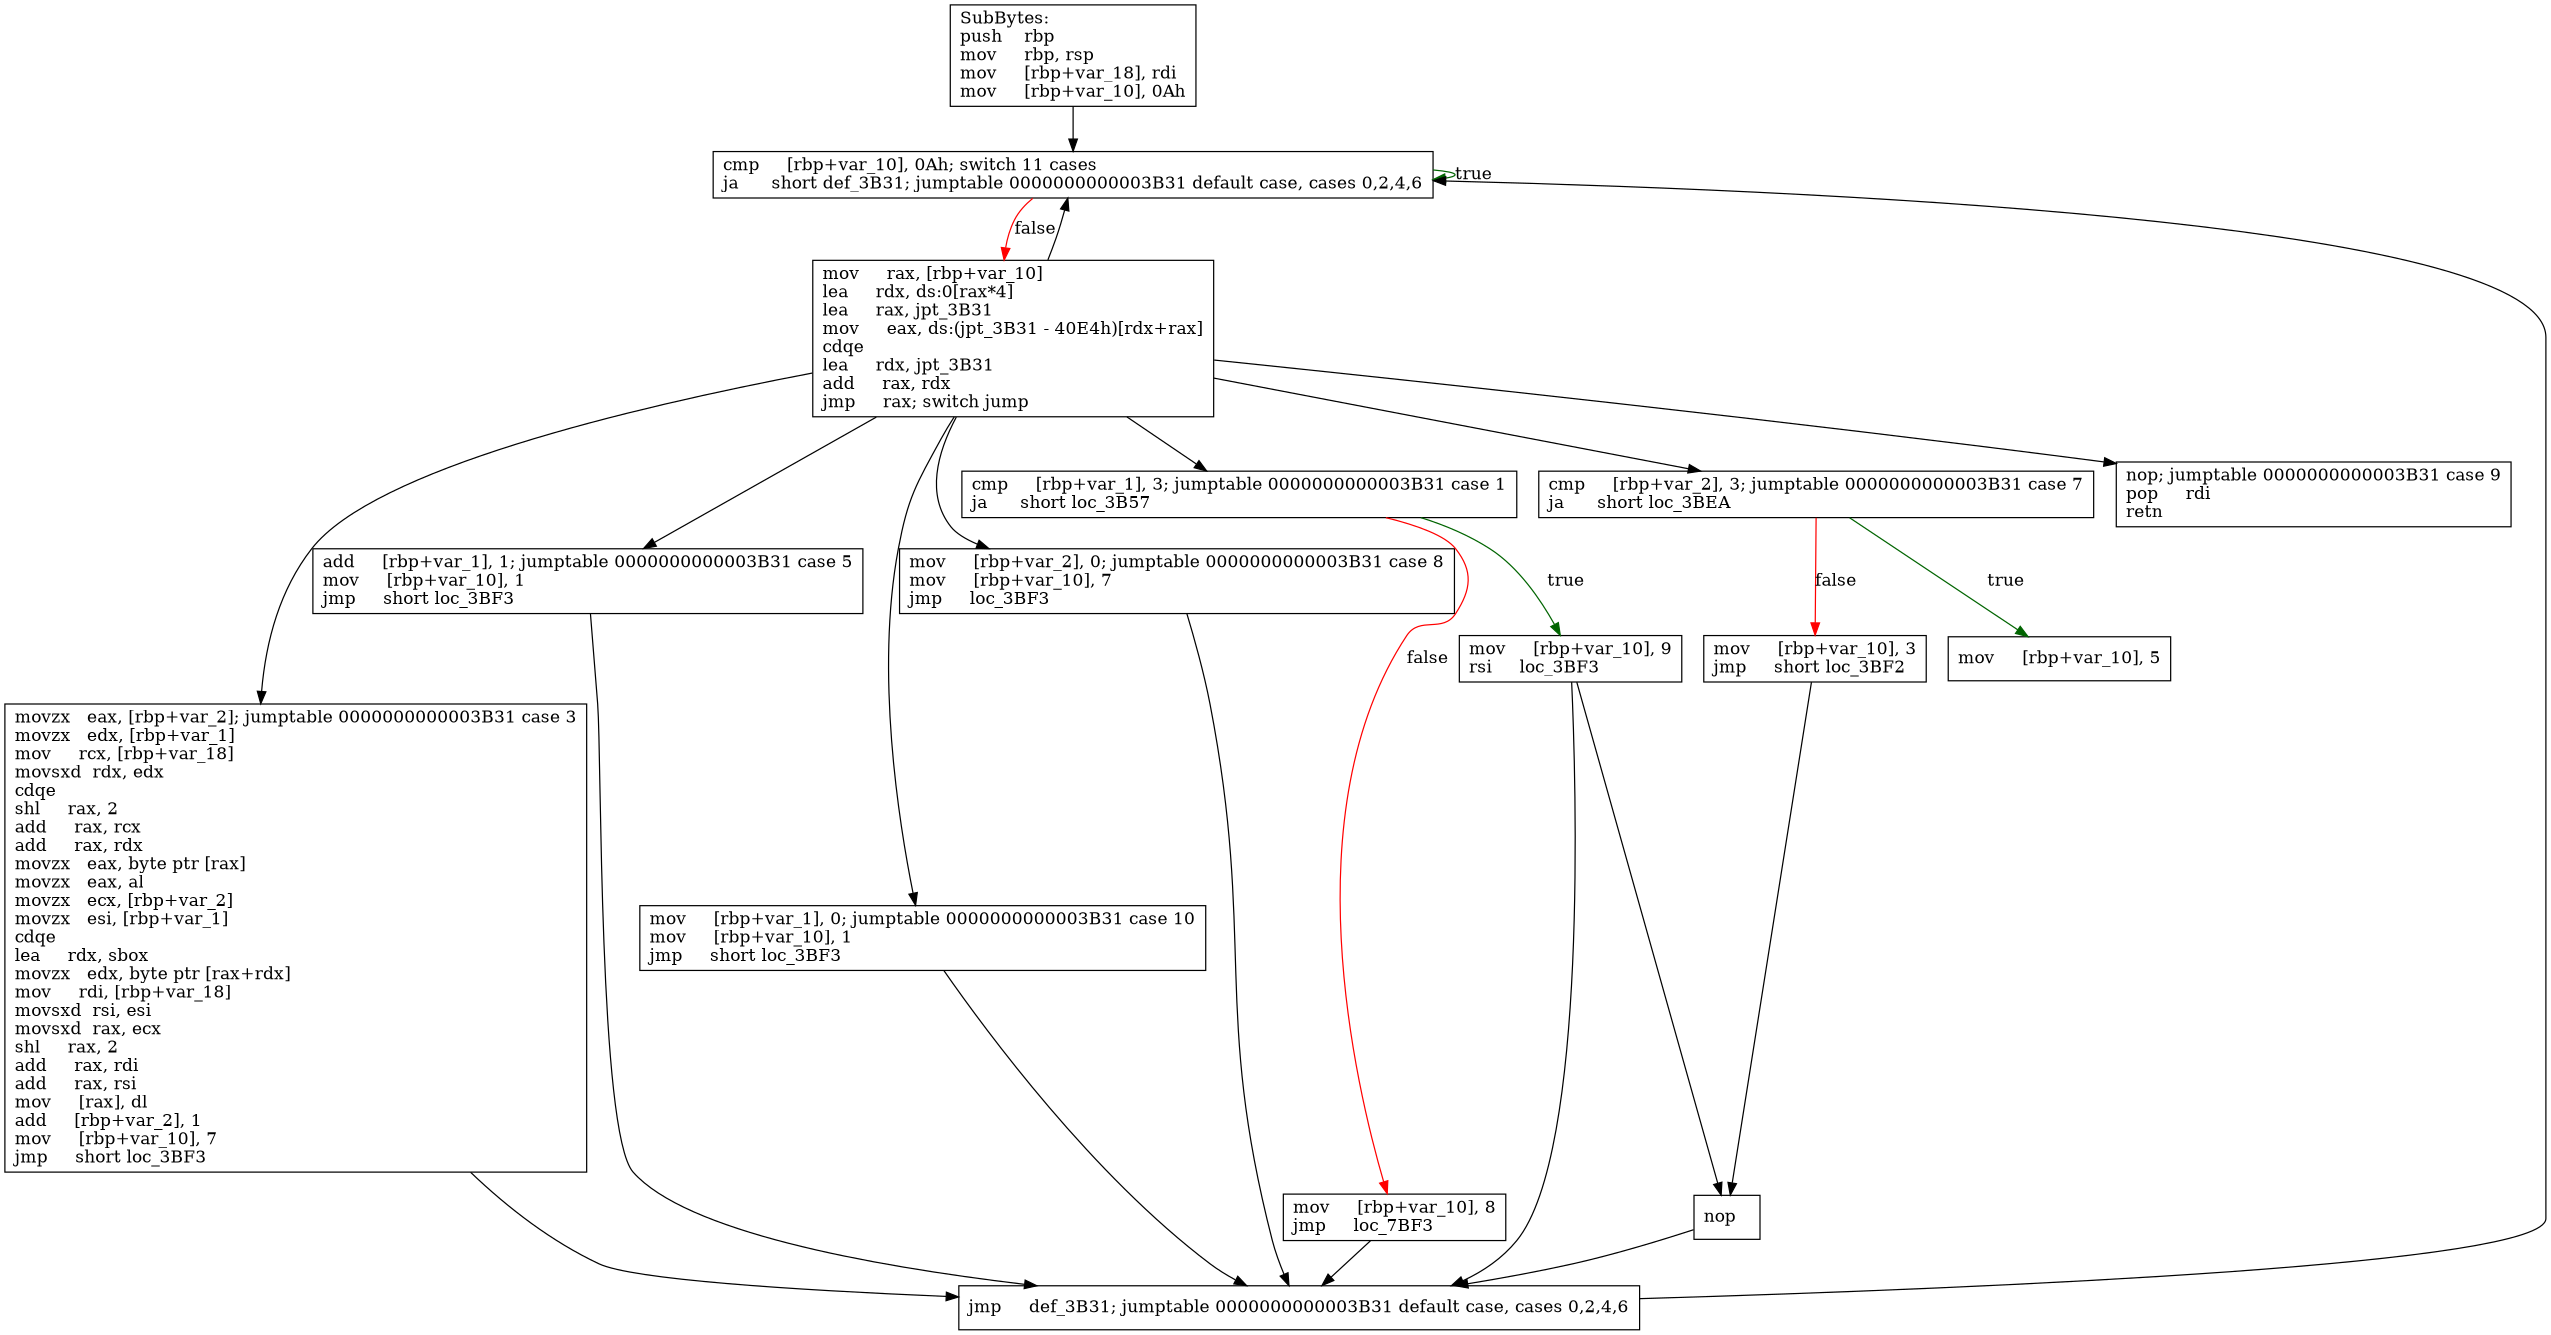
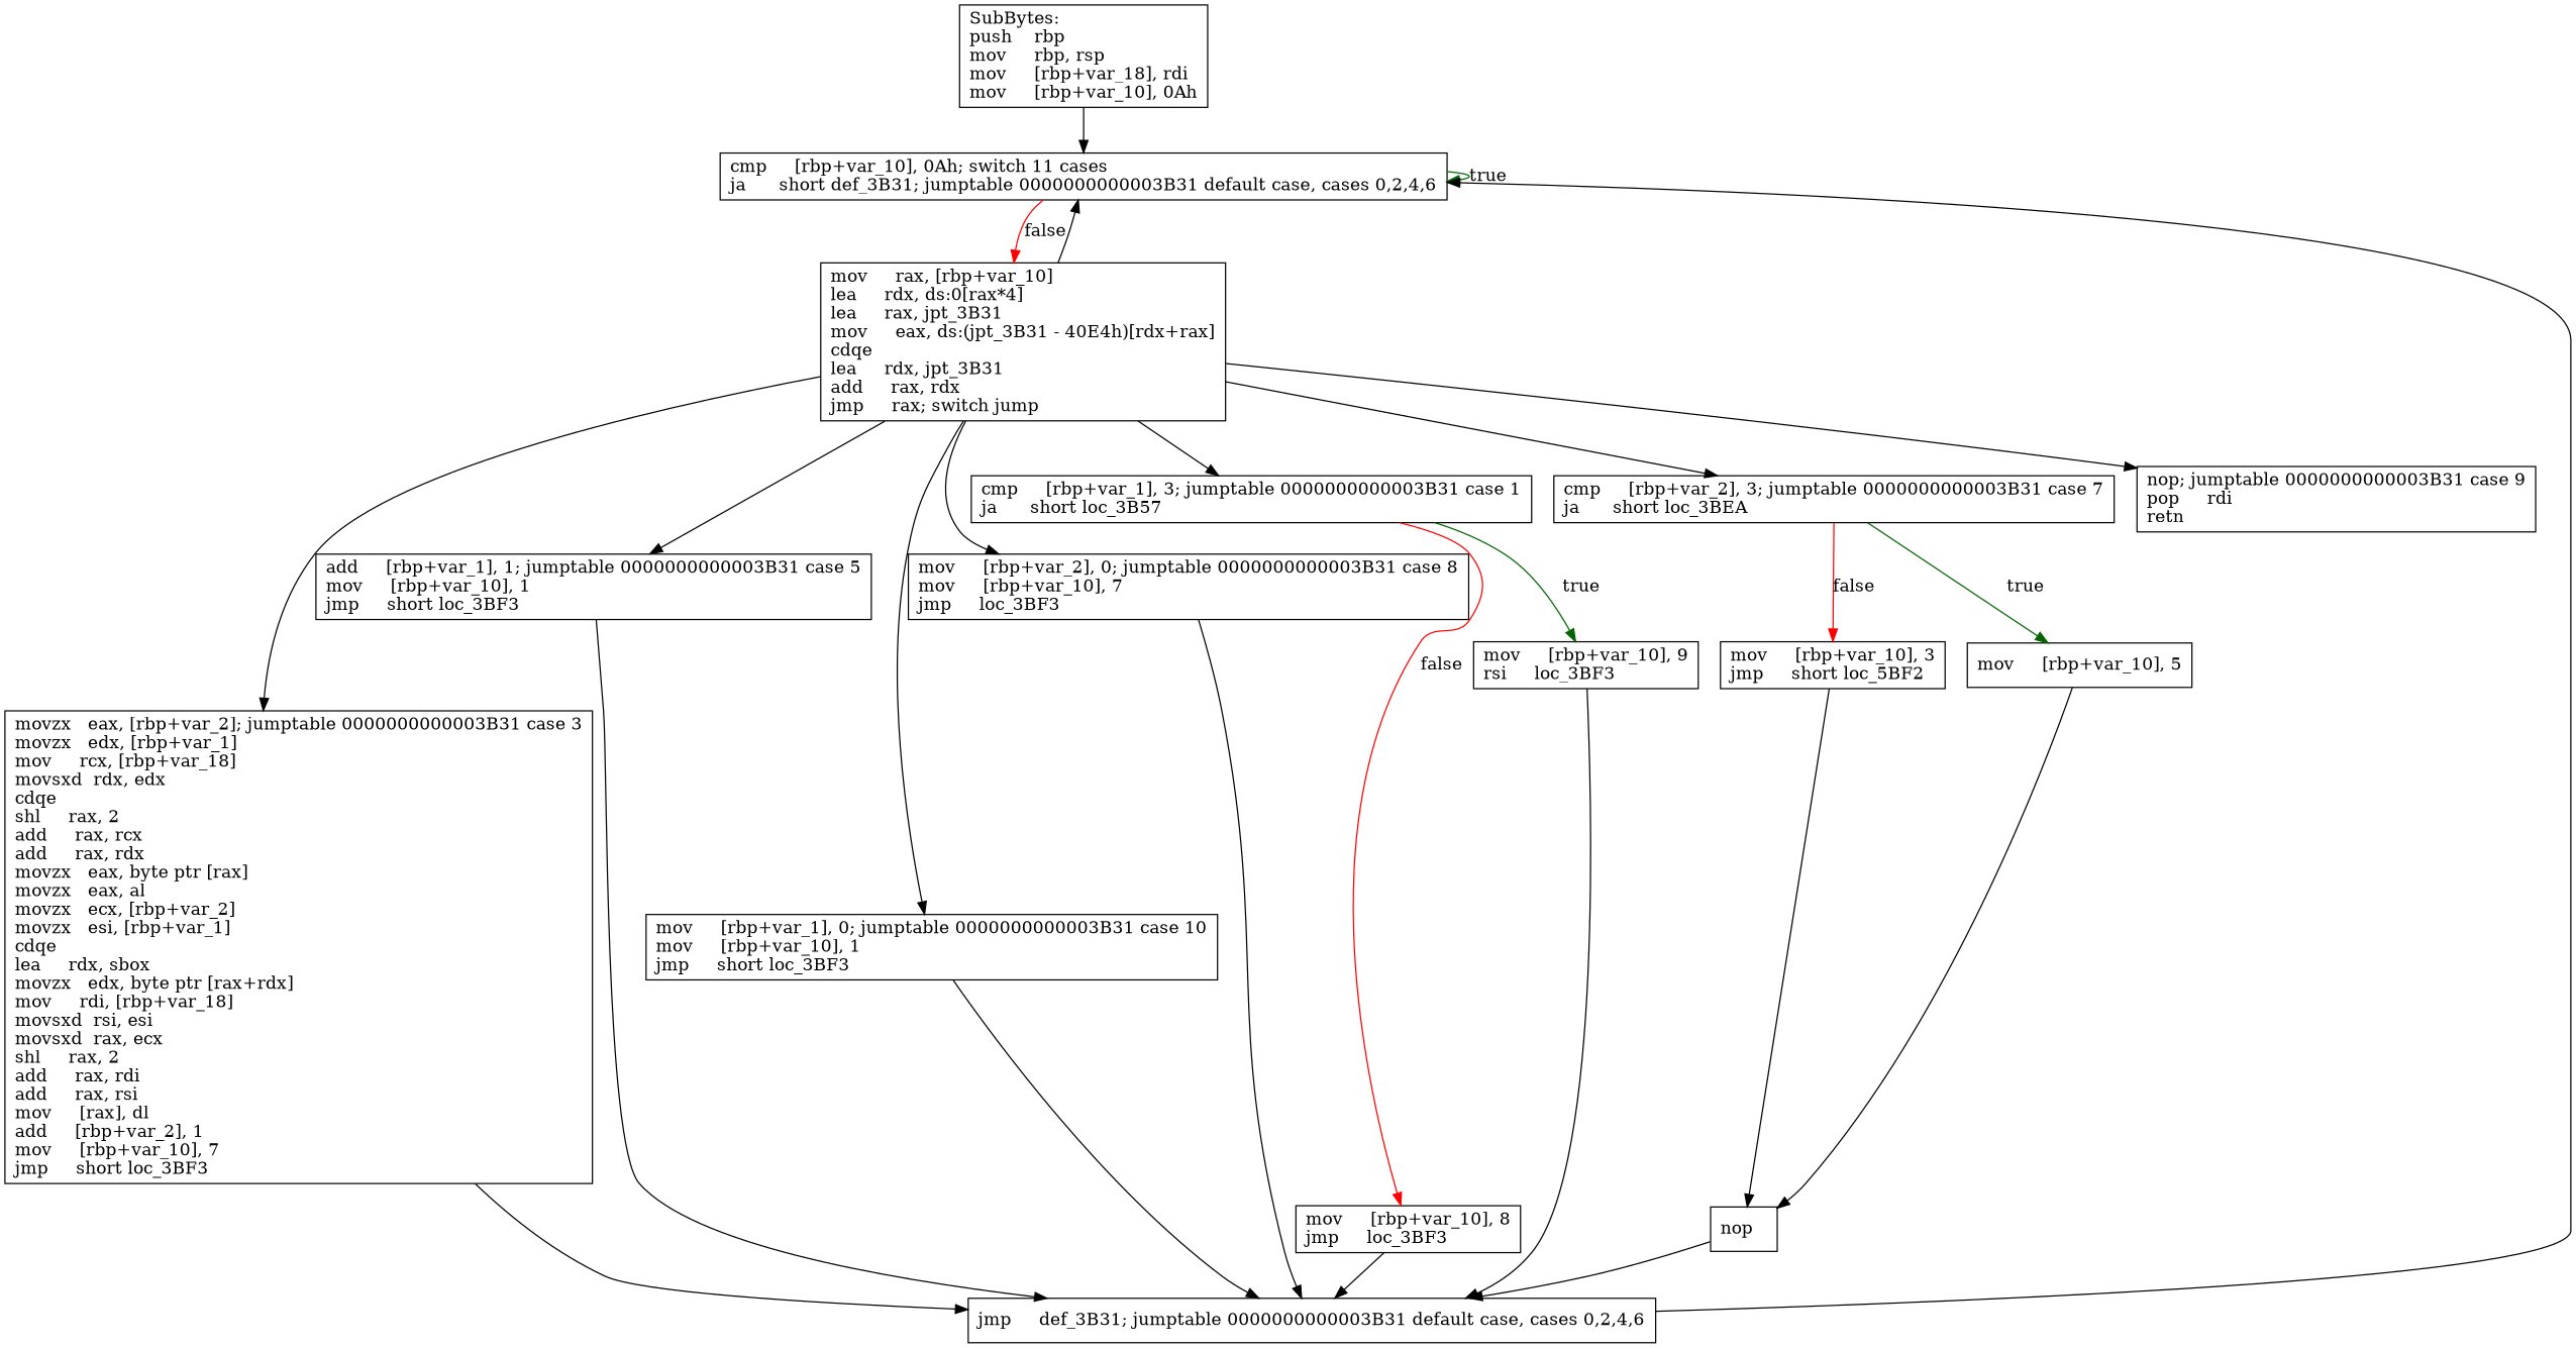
  digraph {
    node [shape=box]
    n1 [label="SubBytes:\lpush    rbp\lmov     rbp, rsp\lmov     [rbp+var_18], rdi\lmov     [rbp+var_10], 0Ah\l"]
    n2 [label="cmp     [rbp+var_10], 0Ah; switch 11 cases\lja      short def_3B31; jumptable 0000000000003B31 default case, cases 0,2,4,6\l"]
    n3 [label="mov     rax, [rbp+var_10]\llea     rdx, ds:0[rax*4]\llea     rax, jpt_3B31\lmov     eax, ds:(jpt_3B31 - 40E4h)[rdx+rax]\lcdqe\llea     rdx, jpt_3B31\ladd     rax, rdx\ljmp     rax; switch jump\l"]
    n4 [label="mov     [rbp+var_2], 0; jumptable 0000000000003B31 case 8\lmov     [rbp+var_10], 7\ljmp     loc_3BF3\l"]
    n5 [label="cmp     [rbp+var_1], 3; jumptable 0000000000003B31 case 1\lja      short loc_3B57\l"]
    n6 [label="movzx   eax, [rbp+var_2]; jumptable 0000000000003B31 case 3\lmovzx   edx, [rbp+var_1]\lmov     rcx, [rbp+var_18]\lmovsxd  rdx, edx\lcdqe\lshl     rax, 2\ladd     rax, rcx\ladd     rax, rdx\lmovzx   eax, byte ptr [rax]\lmovzx   eax, al\lmovzx   ecx, [rbp+var_2]\lmovzx   esi, [rbp+var_1]\lcdqe\llea     rdx, sbox\lmovzx   edx, byte ptr [rax+rdx]\lmov     rdi, [rbp+var_18]\lmovsxd  rsi, esi\lmovsxd  rax, ecx\lshl     rax, 2\ladd     rax, rdi\ladd     rax, rsi\lmov     [rax], dl\ladd     [rbp+var_2], 1\lmov     [rbp+var_10], 7\ljmp     short loc_3BF3\l"]
    n7 [label="add     [rbp+var_1], 1; jumptable 0000000000003B31 case 5\lmov     [rbp+var_10], 1\ljmp     short loc_3BF3\l"]
    n8 [label="mov     [rbp+var_1], 0; jumptable 0000000000003B31 case 10\lmov     [rbp+var_10], 1\ljmp     short loc_3BF3\l"]
    n9 [label="cmp     [rbp+var_2], 3; jumptable 0000000000003B31 case 7\lja      short loc_3BEA\l"]
    n10 [label="nop; jumptable 0000000000003B31 case 9\lpop     rdi\lretn\l"]
    n11 [label="jmp     def_3B31; jumptable 0000000000003B31 default case, cases 0,2,4,6\l"]
-   n12 [label="mov     [rbp+var_10], 8\ljmp     loc_7BF3\l"]
+   n12 [label="mov     [rbp+var_10], 8\ljmp     loc_3BF3\l"]
    n13 [label="mov     [rbp+var_10], 9\lrsi     loc_3BF3\l"]
-   n14 [label="mov     [rbp+var_10], 3\ljmp     short loc_3BF2\l"]
+   n14 [label="mov     [rbp+var_10], 3\ljmp     short loc_5BF2\l"]
    n15 [label="mov     [rbp+var_10], 5\l"]
    n16 [label="nop\l"]
    n1 -> n2
    n2 -> n2 [color=darkgreen label=true]
    n2 -> n3 [color=red label=false]
    n3 -> n2
    n3 -> n4
    n3 -> n5
    n3 -> n6
    n3 -> n7
    n3 -> n8
    n3 -> n9
    n3 -> n10
    n4 -> n11
    n5 -> n12 [color=red label=false]
    n5 -> n13 [color=darkgreen label=true]
    n6 -> n11
    n7 -> n11
    n8 -> n11
    n9 -> n14 [color=red label=false]
    n9 -> n15 [color=darkgreen label=true]
    n11 -> n2
    n12 -> n11
    n13 -> n11
    n14 -> n16
-   n13 -> n16
+   n15 -> n16
    n16 -> n11
  }
